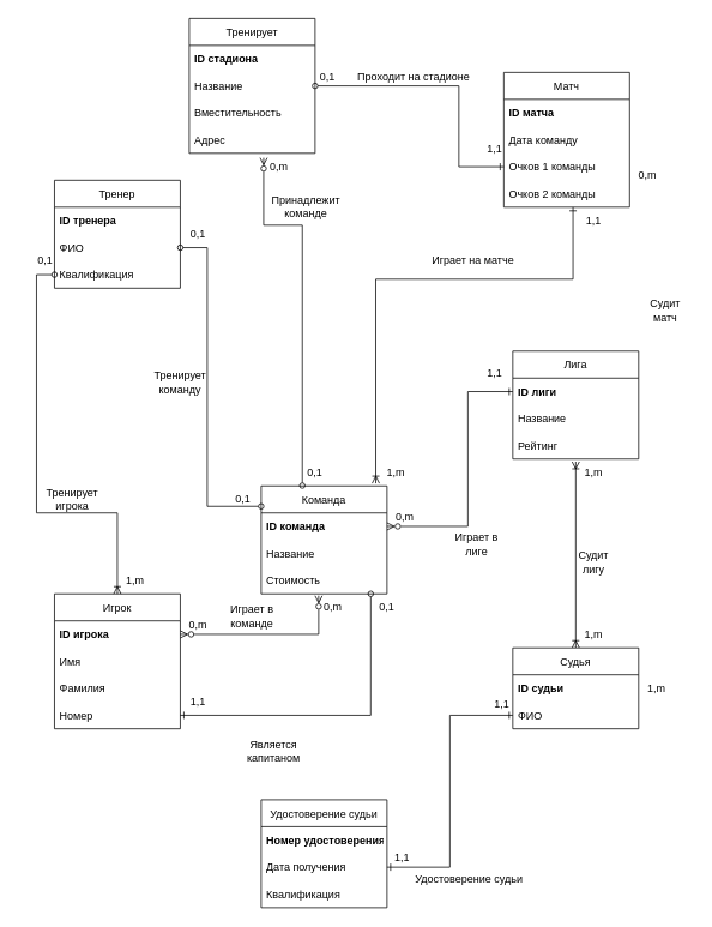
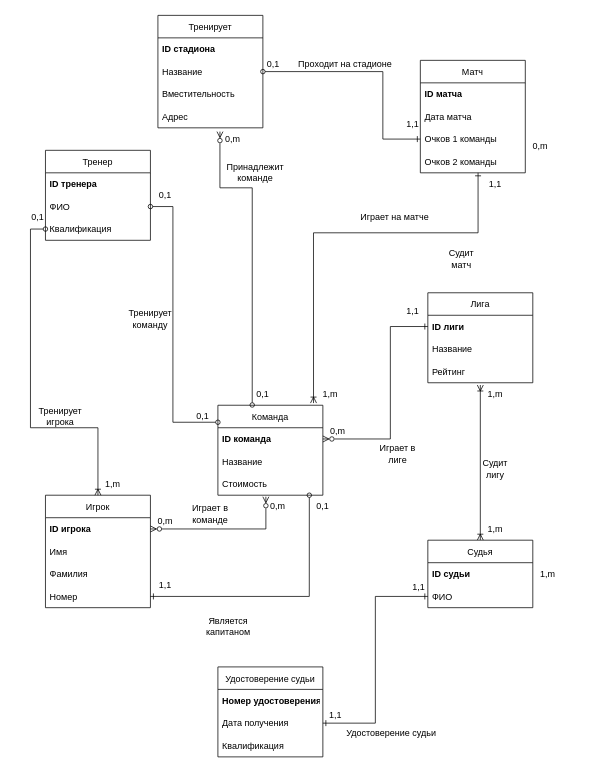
  <mxCell id="0" />
  <mxCell id="1" parent="0" />
  <mxCell id="2" style="edgeStyle=orthogonalEdgeStyle;rounded=0;orthogonalLoop=1;jettySize=auto;html=1;startArrow=ERzeroToMany;startFill=0;endArrow=ERzeroToMany;endFill=0;exitX=1;exitY=0.5;exitDx=0;exitDy=0;entryX=0.457;entryY=1.067;entryDx=0;entryDy=0;entryPerimeter=0;" parent="1" source="4" edge="1" target="11"><mxGeometry relative="1" as="geometry"><mxPoint x="360" y="695" as="targetPoint" /><Array as="points"><mxPoint x="354" y="705" /></Array></mxGeometry></mxCell>
  <mxCell id="3" value="Игрок" style="swimlane;fontStyle=0;childLayout=stackLayout;horizontal=1;startSize=30;horizontalStack=0;resizeParent=1;resizeParentMax=0;resizeLast=0;collapsible=1;marginBottom=0;" parent="1" vertex="1"><mxGeometry x="60" y="660" width="140" height="150" as="geometry"><mxRectangle x="80" y="680" width="60" height="30" as="alternateBounds" /></mxGeometry></mxCell>
  <mxCell id="4" value="ID игрока" style="text;strokeColor=none;fillColor=none;align=left;verticalAlign=middle;spacingLeft=4;spacingRight=4;overflow=hidden;points=[[0,0.5],[1,0.5]];portConstraint=eastwest;rotatable=0;fontStyle=1" parent="3" vertex="1"><mxGeometry y="30" width="140" height="30" as="geometry" /></mxCell>
  <mxCell id="5" value="Имя" style="text;strokeColor=none;fillColor=none;align=left;verticalAlign=middle;spacingLeft=4;spacingRight=4;overflow=hidden;points=[[0,0.5],[1,0.5]];portConstraint=eastwest;rotatable=0;" parent="3" vertex="1"><mxGeometry y="60" width="140" height="30" as="geometry" /></mxCell>
  <mxCell id="6" value="Фамилия" style="text;strokeColor=none;fillColor=none;align=left;verticalAlign=middle;spacingLeft=4;spacingRight=4;overflow=hidden;points=[[0,0.5],[1,0.5]];portConstraint=eastwest;rotatable=0;" parent="3" vertex="1"><mxGeometry y="90" width="140" height="30" as="geometry" /></mxCell>
  <mxCell id="7" value="Номер" style="text;strokeColor=none;fillColor=none;align=left;verticalAlign=middle;spacingLeft=4;spacingRight=4;overflow=hidden;points=[[0,0.5],[1,0.5]];portConstraint=eastwest;rotatable=0;" parent="3" vertex="1"><mxGeometry y="120" width="140" height="30" as="geometry" /></mxCell>
  <mxCell id="8" value="Команда" style="swimlane;fontStyle=0;childLayout=stackLayout;horizontal=1;startSize=30;horizontalStack=0;resizeParent=1;resizeParentMax=0;resizeLast=0;collapsible=1;marginBottom=0;" parent="1" vertex="1"><mxGeometry x="290" y="540" width="140" height="120" as="geometry" /></mxCell>
  <mxCell id="9" value="ID команда" style="text;strokeColor=none;fillColor=none;align=left;verticalAlign=middle;spacingLeft=4;spacingRight=4;overflow=hidden;points=[[0,0.5],[1,0.5]];portConstraint=eastwest;rotatable=0;fontStyle=1" parent="8" vertex="1"><mxGeometry y="30" width="140" height="30" as="geometry" /></mxCell>
  <mxCell id="10" value="Название" style="text;strokeColor=none;fillColor=none;align=left;verticalAlign=middle;spacingLeft=4;spacingRight=4;overflow=hidden;points=[[0,0.5],[1,0.5]];portConstraint=eastwest;rotatable=0;" parent="8" vertex="1"><mxGeometry y="60" width="140" height="30" as="geometry" /></mxCell>
  <mxCell id="11" value="Стоимость" style="text;strokeColor=none;fillColor=none;align=left;verticalAlign=middle;spacingLeft=4;spacingRight=4;overflow=hidden;points=[[0,0.5],[1,0.5]];portConstraint=eastwest;rotatable=0;" vertex="1" parent="8"><mxGeometry y="90" width="140" height="30" as="geometry" /></mxCell>
  <mxCell id="12" value="Лига" style="swimlane;fontStyle=0;childLayout=stackLayout;horizontal=1;startSize=30;horizontalStack=0;resizeParent=1;resizeParentMax=0;resizeLast=0;collapsible=1;marginBottom=0;" parent="1" vertex="1"><mxGeometry x="570" y="390" width="140" height="120" as="geometry" /></mxCell>
  <mxCell id="13" value="ID лиги" style="text;strokeColor=none;fillColor=none;align=left;verticalAlign=middle;spacingLeft=4;spacingRight=4;overflow=hidden;points=[[0,0.5],[1,0.5]];portConstraint=eastwest;rotatable=0;fontStyle=1" parent="12" vertex="1"><mxGeometry y="30" width="140" height="30" as="geometry" /></mxCell>
  <mxCell id="14" value="Название" style="text;strokeColor=none;fillColor=none;align=left;verticalAlign=middle;spacingLeft=4;spacingRight=4;overflow=hidden;points=[[0,0.5],[1,0.5]];portConstraint=eastwest;rotatable=0;" parent="12" vertex="1"><mxGeometry y="60" width="140" height="30" as="geometry" /></mxCell>
  <mxCell id="15" value="Рейтинг" style="text;strokeColor=none;fillColor=none;align=left;verticalAlign=middle;spacingLeft=4;spacingRight=4;overflow=hidden;points=[[0,0.5],[1,0.5]];portConstraint=eastwest;rotatable=0;" parent="12" vertex="1"><mxGeometry y="90" width="140" height="30" as="geometry" /></mxCell>
  <mxCell id="16" value="Матч" style="swimlane;fontStyle=0;childLayout=stackLayout;horizontal=1;startSize=30;horizontalStack=0;resizeParent=1;resizeParentMax=0;resizeLast=0;collapsible=1;marginBottom=0;" parent="1" vertex="1"><mxGeometry x="560" y="80" width="140" height="150" as="geometry" /></mxCell>
  <mxCell id="17" value="ID матча" style="text;strokeColor=none;fillColor=none;align=left;verticalAlign=middle;spacingLeft=4;spacingRight=4;overflow=hidden;points=[[0,0.5],[1,0.5]];portConstraint=eastwest;rotatable=0;fontStyle=1" parent="16" vertex="1"><mxGeometry y="30" width="140" height="30" as="geometry" /></mxCell>
- <mxCell id="18" value="Дата команду" style="text;strokeColor=none;fillColor=none;align=left;verticalAlign=middle;spacingLeft=4;spacingRight=4;overflow=hidden;points=[[0,0.5],[1,0.5]];portConstraint=eastwest;rotatable=0;" vertex="1" parent="16"><mxGeometry y="60" width="140" height="30" as="geometry" /></mxCell>
+ <mxCell id="18" value="Дата матча" style="text;strokeColor=none;fillColor=none;align=left;verticalAlign=middle;spacingLeft=4;spacingRight=4;overflow=hidden;points=[[0,0.5],[1,0.5]];portConstraint=eastwest;rotatable=0;" vertex="1" parent="16"><mxGeometry y="60" width="140" height="30" as="geometry" /></mxCell>
  <mxCell id="19" value="Очков 1 команды" style="text;strokeColor=none;fillColor=none;align=left;verticalAlign=middle;spacingLeft=4;spacingRight=4;overflow=hidden;points=[[0,0.5],[1,0.5]];portConstraint=eastwest;rotatable=0;" parent="16" vertex="1"><mxGeometry y="90" width="140" height="30" as="geometry" /></mxCell>
  <mxCell id="20" value="Очков 2 команды" style="text;strokeColor=none;fillColor=none;align=left;verticalAlign=middle;spacingLeft=4;spacingRight=4;overflow=hidden;points=[[0,0.5],[1,0.5]];portConstraint=eastwest;rotatable=0;" parent="16" vertex="1"><mxGeometry y="120" width="140" height="30" as="geometry" /></mxCell>
  <mxCell id="21" value="Тренирует" style="swimlane;fontStyle=0;childLayout=stackLayout;horizontal=1;startSize=30;horizontalStack=0;resizeParent=1;resizeParentMax=0;resizeLast=0;collapsible=1;marginBottom=0;" parent="1" vertex="1"><mxGeometry x="210" y="20" width="140" height="150" as="geometry" /></mxCell>
  <mxCell id="22" value="ID стадиона" style="text;strokeColor=none;fillColor=none;align=left;verticalAlign=middle;spacingLeft=4;spacingRight=4;overflow=hidden;points=[[0,0.5],[1,0.5]];portConstraint=eastwest;rotatable=0;fontStyle=1" parent="21" vertex="1"><mxGeometry y="30" width="140" height="30" as="geometry" /></mxCell>
  <mxCell id="23" value="Название" style="text;strokeColor=none;fillColor=none;align=left;verticalAlign=middle;spacingLeft=4;spacingRight=4;overflow=hidden;points=[[0,0.5],[1,0.5]];portConstraint=eastwest;rotatable=0;" parent="21" vertex="1"><mxGeometry y="60" width="140" height="30" as="geometry" /></mxCell>
  <mxCell id="24" value="Вместительность" style="text;strokeColor=none;fillColor=none;align=left;verticalAlign=middle;spacingLeft=4;spacingRight=4;overflow=hidden;points=[[0,0.5],[1,0.5]];portConstraint=eastwest;rotatable=0;" parent="21" vertex="1"><mxGeometry y="90" width="140" height="30" as="geometry" /></mxCell>
  <mxCell id="25" value="Адрес" style="text;strokeColor=none;fillColor=none;align=left;verticalAlign=middle;spacingLeft=4;spacingRight=4;overflow=hidden;points=[[0,0.5],[1,0.5]];portConstraint=eastwest;rotatable=0;" parent="21" vertex="1"><mxGeometry y="120" width="140" height="30" as="geometry" /></mxCell>
  <mxCell id="26" style="edgeStyle=orthogonalEdgeStyle;rounded=0;orthogonalLoop=1;jettySize=auto;html=1;entryX=0;entryY=0.5;entryDx=0;entryDy=0;startArrow=ERzeroToMany;startFill=0;endArrow=ERone;endFill=0;" parent="1" source="9" target="13" edge="1"><mxGeometry relative="1" as="geometry"><Array as="points"><mxPoint x="520" y="585" /><mxPoint x="520" y="435" /></Array></mxGeometry></mxCell>
  <mxCell id="27" style="edgeStyle=orthogonalEdgeStyle;rounded=0;orthogonalLoop=1;jettySize=auto;html=1;startArrow=ERoneToMany;startFill=0;endArrow=ERone;endFill=0;exitX=0.911;exitY=-0.024;exitDx=0;exitDy=0;exitPerimeter=0;entryX=0.55;entryY=1;entryDx=0;entryDy=0;entryPerimeter=0;" parent="1" source="8" target="20" edge="1"><mxGeometry relative="1" as="geometry"><mxPoint x="440" y="270" as="sourcePoint" /><mxPoint x="666" y="140" as="targetPoint" /><Array as="points"><mxPoint x="418" y="310" /><mxPoint x="637" y="310" /></Array></mxGeometry></mxCell>
  <mxCell id="28" style="edgeStyle=orthogonalEdgeStyle;rounded=0;orthogonalLoop=1;jettySize=auto;html=1;startArrow=oval;startFill=0;endArrow=ERone;endFill=0;" parent="1" source="23" target="19" edge="1"><mxGeometry relative="1" as="geometry"><Array as="points"><mxPoint x="510" y="95" /><mxPoint x="510" y="185" /></Array></mxGeometry></mxCell>
  <mxCell id="29" style="edgeStyle=orthogonalEdgeStyle;rounded=0;orthogonalLoop=1;jettySize=auto;html=1;startArrow=ERzeroToMany;startFill=0;endArrow=oval;endFill=0;entryX=0.327;entryY=-0.003;entryDx=0;entryDy=0;entryPerimeter=0;exitX=0.591;exitY=1.167;exitDx=0;exitDy=0;exitPerimeter=0;" parent="1" source="25" target="8" edge="1"><mxGeometry relative="1" as="geometry"><mxPoint x="413" y="270" as="targetPoint" /><Array as="points"><mxPoint x="293" y="250" /><mxPoint x="336" y="250" /></Array><mxPoint x="310" y="200" as="sourcePoint" /></mxGeometry></mxCell>
  <mxCell id="30" style="edgeStyle=orthogonalEdgeStyle;rounded=0;orthogonalLoop=1;jettySize=auto;html=1;startArrow=oval;startFill=0;endArrow=ERoneToMany;endFill=0;entryX=0.5;entryY=0;entryDx=0;entryDy=0;" parent="1" source="34" target="3" edge="1"><mxGeometry relative="1" as="geometry"><mxPoint x="110" y="650" as="targetPoint" /><mxPoint x="130" y="340" as="sourcePoint" /><Array as="points"><mxPoint x="40" y="305" /><mxPoint x="40" y="570" /><mxPoint x="130" y="570" /></Array></mxGeometry></mxCell>
  <mxCell id="31" value="Тренер" style="swimlane;fontStyle=0;childLayout=stackLayout;horizontal=1;startSize=30;horizontalStack=0;resizeParent=1;resizeParentMax=0;resizeLast=0;collapsible=1;marginBottom=0;" parent="1" vertex="1"><mxGeometry x="60" y="200" width="140" height="120" as="geometry" /></mxCell>
  <mxCell id="32" value="ID тренера" style="text;strokeColor=none;fillColor=none;align=left;verticalAlign=middle;spacingLeft=4;spacingRight=4;overflow=hidden;points=[[0,0.5],[1,0.5]];portConstraint=eastwest;rotatable=0;fontStyle=1" parent="31" vertex="1"><mxGeometry y="30" width="140" height="30" as="geometry" /></mxCell>
  <mxCell id="33" value="ФИО" style="text;strokeColor=none;fillColor=none;align=left;verticalAlign=middle;spacingLeft=4;spacingRight=4;overflow=hidden;points=[[0,0.5],[1,0.5]];portConstraint=eastwest;rotatable=0;" parent="31" vertex="1"><mxGeometry y="60" width="140" height="30" as="geometry" /></mxCell>
  <mxCell id="34" value="Квалификация" style="text;strokeColor=none;fillColor=none;align=left;verticalAlign=middle;spacingLeft=4;spacingRight=4;overflow=hidden;points=[[0,0.5],[1,0.5]];portConstraint=eastwest;rotatable=0;" parent="31" vertex="1"><mxGeometry y="90" width="140" height="30" as="geometry" /></mxCell>
  <mxCell id="35" style="edgeStyle=orthogonalEdgeStyle;rounded=0;orthogonalLoop=1;jettySize=auto;html=1;startArrow=ERoneToMany;startFill=0;endArrow=ERoneToMany;endFill=0;" edge="1" parent="1"><mxGeometry relative="1" as="geometry"><mxPoint x="640" y="720" as="sourcePoint" /><mxPoint x="640" y="513" as="targetPoint" /><Array as="points"><mxPoint x="640" y="513" /></Array></mxGeometry></mxCell>
  <mxCell id="36" value="Судья" style="swimlane;fontStyle=0;childLayout=stackLayout;horizontal=1;startSize=30;horizontalStack=0;resizeParent=1;resizeParentMax=0;resizeLast=0;collapsible=1;marginBottom=0;" vertex="1" parent="1"><mxGeometry x="570" y="720" width="140" height="90" as="geometry" /></mxCell>
  <mxCell id="37" value="ID судьи" style="text;strokeColor=none;fillColor=none;align=left;verticalAlign=middle;spacingLeft=4;spacingRight=4;overflow=hidden;points=[[0,0.5],[1,0.5]];portConstraint=eastwest;rotatable=0;fontStyle=1" vertex="1" parent="36"><mxGeometry y="30" width="140" height="30" as="geometry" /></mxCell>
  <mxCell id="38" value="ФИО" style="text;strokeColor=none;fillColor=none;align=left;verticalAlign=middle;spacingLeft=4;spacingRight=4;overflow=hidden;points=[[0,0.5],[1,0.5]];portConstraint=eastwest;rotatable=0;" vertex="1" parent="36"><mxGeometry y="60" width="140" height="30" as="geometry" /></mxCell>
  <mxCell id="39" style="edgeStyle=orthogonalEdgeStyle;rounded=0;orthogonalLoop=1;jettySize=auto;html=1;entryX=0.871;entryY=1;entryDx=0;entryDy=0;startArrow=ERone;startFill=0;endArrow=oval;endFill=0;entryPerimeter=0;exitX=1;exitY=0.5;exitDx=0;exitDy=0;" edge="1" parent="1" source="7" target="11"><mxGeometry relative="1" as="geometry"><Array as="points"><mxPoint x="412" y="795" /></Array></mxGeometry></mxCell>
  <mxCell id="40" style="edgeStyle=orthogonalEdgeStyle;rounded=0;orthogonalLoop=1;jettySize=auto;html=1;entryX=0;entryY=0.189;entryDx=0;entryDy=0;entryPerimeter=0;startArrow=oval;startFill=0;endArrow=oval;endFill=0;" edge="1" parent="1" source="33" target="8"><mxGeometry relative="1" as="geometry"><Array as="points"><mxPoint x="230" y="275" /><mxPoint x="230" y="563" /></Array></mxGeometry></mxCell>
  <mxCell id="41" value="0,1" style="text;html=1;strokeColor=none;fillColor=none;align=center;verticalAlign=middle;whiteSpace=wrap;rounded=0;" vertex="1" parent="1"><mxGeometry x="190" y="245" width="60" height="30" as="geometry" /></mxCell>
  <mxCell id="42" value="0,1" style="text;html=1;strokeColor=none;fillColor=none;align=center;verticalAlign=middle;whiteSpace=wrap;rounded=0;" vertex="1" parent="1"><mxGeometry x="400" y="660" width="60" height="30" as="geometry" /></mxCell>
  <mxCell id="43" value="0,1" style="text;html=1;strokeColor=none;fillColor=none;align=center;verticalAlign=middle;whiteSpace=wrap;rounded=0;" vertex="1" parent="1"><mxGeometry x="240" y="540" width="60" height="30" as="geometry" /></mxCell>
  <mxCell id="44" value="0,1" style="text;html=1;strokeColor=none;fillColor=none;align=center;verticalAlign=middle;whiteSpace=wrap;rounded=0;" vertex="1" parent="1"><mxGeometry x="20" y="275" width="60" height="30" as="geometry" /></mxCell>
  <mxCell id="45" value="0,m" style="text;html=1;strokeColor=none;fillColor=none;align=center;verticalAlign=middle;whiteSpace=wrap;rounded=0;" vertex="1" parent="1"><mxGeometry x="420" y="560" width="60" height="30" as="geometry" /></mxCell>
  <mxCell id="46" value="0,m" style="text;html=1;strokeColor=none;fillColor=none;align=center;verticalAlign=middle;whiteSpace=wrap;rounded=0;" vertex="1" parent="1"><mxGeometry x="340" y="660" width="60" height="30" as="geometry" /></mxCell>
  <mxCell id="47" value="0,m" style="text;html=1;strokeColor=none;fillColor=none;align=center;verticalAlign=middle;whiteSpace=wrap;rounded=0;" vertex="1" parent="1"><mxGeometry x="190" y="680" width="60" height="30" as="geometry" /></mxCell>
  <mxCell id="48" value="0,m" style="text;html=1;strokeColor=none;fillColor=none;align=center;verticalAlign=middle;whiteSpace=wrap;rounded=0;" vertex="1" parent="1"><mxGeometry x="280" y="170" width="60" height="30" as="geometry" /></mxCell>
  <mxCell id="49" value="0,m" style="text;html=1;strokeColor=none;fillColor=none;align=center;verticalAlign=middle;whiteSpace=wrap;rounded=0;" vertex="1" parent="1"><mxGeometry x="690" y="180" width="60" height="30" as="geometry" /></mxCell>
  <mxCell id="50" value="0,1" style="text;html=1;strokeColor=none;fillColor=none;align=center;verticalAlign=middle;whiteSpace=wrap;rounded=0;" vertex="1" parent="1"><mxGeometry x="320" y="510" width="60" height="30" as="geometry" /></mxCell>
  <mxCell id="51" value="0,1" style="text;html=1;strokeColor=none;fillColor=none;align=center;verticalAlign=middle;whiteSpace=wrap;rounded=0;" vertex="1" parent="1"><mxGeometry x="334" y="70" width="60" height="30" as="geometry" /></mxCell>
  <mxCell id="52" value="1,1" style="text;html=1;strokeColor=none;fillColor=none;align=center;verticalAlign=middle;whiteSpace=wrap;rounded=0;" vertex="1" parent="1"><mxGeometry x="520" y="150" width="60" height="30" as="geometry" /></mxCell>
  <mxCell id="53" value="1,1" style="text;html=1;strokeColor=none;fillColor=none;align=center;verticalAlign=middle;whiteSpace=wrap;rounded=0;" vertex="1" parent="1"><mxGeometry x="190" y="765" width="60" height="30" as="geometry" /></mxCell>
  <mxCell id="54" value="1,1" style="text;html=1;strokeColor=none;fillColor=none;align=center;verticalAlign=middle;whiteSpace=wrap;rounded=0;" vertex="1" parent="1"><mxGeometry x="630" y="230" width="60" height="30" as="geometry" /></mxCell>
  <mxCell id="55" value="1,1" style="text;html=1;strokeColor=none;fillColor=none;align=center;verticalAlign=middle;whiteSpace=wrap;rounded=0;" vertex="1" parent="1"><mxGeometry x="520" y="400" width="60" height="30" as="geometry" /></mxCell>
  <mxCell id="56" value="1,m" style="text;html=1;strokeColor=none;fillColor=none;align=center;verticalAlign=middle;whiteSpace=wrap;rounded=0;" vertex="1" parent="1"><mxGeometry x="120" y="630" width="60" height="30" as="geometry" /></mxCell>
  <mxCell id="57" value="1,m" style="text;html=1;strokeColor=none;fillColor=none;align=center;verticalAlign=middle;whiteSpace=wrap;rounded=0;" vertex="1" parent="1"><mxGeometry x="410" y="510" width="60" height="30" as="geometry" /></mxCell>
  <mxCell id="58" value="1,m" style="text;html=1;strokeColor=none;fillColor=none;align=center;verticalAlign=middle;whiteSpace=wrap;rounded=0;" vertex="1" parent="1"><mxGeometry x="630" y="510" width="60" height="30" as="geometry" /></mxCell>
  <mxCell id="59" value="1,m" style="text;html=1;strokeColor=none;fillColor=none;align=center;verticalAlign=middle;whiteSpace=wrap;rounded=0;" vertex="1" parent="1"><mxGeometry x="630" y="690" width="60" height="30" as="geometry" /></mxCell>
  <mxCell id="60" value="1,m" style="text;html=1;strokeColor=none;fillColor=none;align=center;verticalAlign=middle;whiteSpace=wrap;rounded=0;" vertex="1" parent="1"><mxGeometry x="700" y="750" width="60" height="30" as="geometry" /></mxCell>
  <mxCell id="61" value="Тренирует игрока" style="text;html=1;strokeColor=none;fillColor=none;align=center;verticalAlign=middle;whiteSpace=wrap;rounded=0;" vertex="1" parent="1"><mxGeometry x="50" y="540" width="60" height="30" as="geometry" /></mxCell>
  <mxCell id="62" value="Тренирует команду" style="text;html=1;strokeColor=none;fillColor=none;align=center;verticalAlign=middle;whiteSpace=wrap;rounded=0;" vertex="1" parent="1"><mxGeometry x="170" y="410" width="60" height="30" as="geometry" /></mxCell>
  <mxCell id="63" value="Играет в команде" style="text;html=1;strokeColor=none;fillColor=none;align=center;verticalAlign=middle;whiteSpace=wrap;rounded=0;" vertex="1" parent="1"><mxGeometry x="250" y="670" width="60" height="30" as="geometry" /></mxCell>
  <mxCell id="64" value="Является капитаном" style="text;html=1;strokeColor=none;fillColor=none;align=center;verticalAlign=middle;whiteSpace=wrap;rounded=0;" vertex="1" parent="1"><mxGeometry x="274" y="820" width="60" height="30" as="geometry" /></mxCell>
  <mxCell id="65" value="Судит лигу" style="text;html=1;strokeColor=none;fillColor=none;align=center;verticalAlign=middle;whiteSpace=wrap;rounded=0;" vertex="1" parent="1"><mxGeometry x="630" y="610" width="60" height="30" as="geometry" /></mxCell>
- <mxCell id="66" value="Судит матч" style="text;html=1;strokeColor=none;fillColor=none;align=center;verticalAlign=middle;whiteSpace=wrap;rounded=0;" vertex="1" parent="1"><mxGeometry x="710" y="330" width="60" height="30" as="geometry" /></mxCell>
+ <mxCell id="66" value="Судит матч" style="text;html=1;strokeColor=none;fillColor=none;align=center;verticalAlign=middle;whiteSpace=wrap;rounded=0;" vertex="1" parent="1"><mxGeometry x="585" y="330" width="60" height="30" as="geometry" /></mxCell>
  <mxCell id="67" value="Принадлежит команде" style="text;html=1;strokeColor=none;fillColor=none;align=center;verticalAlign=middle;whiteSpace=wrap;rounded=0;" vertex="1" parent="1"><mxGeometry x="310" y="215" width="60" height="30" as="geometry" /></mxCell>
  <mxCell id="68" value="Играет на матче" style="text;html=1;strokeColor=none;fillColor=none;align=center;verticalAlign=middle;whiteSpace=wrap;rounded=0;" vertex="1" parent="1"><mxGeometry x="421" y="275" width="210" height="30" as="geometry" /></mxCell>
  <mxCell id="69" value="Проходит на стадионе" style="text;html=1;strokeColor=none;fillColor=none;align=center;verticalAlign=middle;whiteSpace=wrap;rounded=0;" vertex="1" parent="1"><mxGeometry x="380" y="70" width="160" height="30" as="geometry" /></mxCell>
  <mxCell id="70" value="Играет в лиге" style="text;html=1;strokeColor=none;fillColor=none;align=center;verticalAlign=middle;whiteSpace=wrap;rounded=0;" vertex="1" parent="1"><mxGeometry x="500" y="590" width="60" height="30" as="geometry" /></mxCell>
  <mxCell id="71" value="Удостоверение судьи" style="swimlane;fontStyle=0;childLayout=stackLayout;horizontal=1;startSize=30;horizontalStack=0;resizeParent=1;resizeParentMax=0;resizeLast=0;collapsible=1;marginBottom=0;" vertex="1" parent="1"><mxGeometry x="290" y="889" width="140" height="120" as="geometry" /></mxCell>
  <mxCell id="72" value="Номер удостоверения" style="text;strokeColor=none;fillColor=none;align=left;verticalAlign=middle;spacingLeft=4;spacingRight=4;overflow=hidden;points=[[0,0.5],[1,0.5]];portConstraint=eastwest;rotatable=0;fontStyle=1" vertex="1" parent="71"><mxGeometry y="30" width="140" height="30" as="geometry" /></mxCell>
  <mxCell id="73" value="Дата получения" style="text;strokeColor=none;fillColor=none;align=left;verticalAlign=middle;spacingLeft=4;spacingRight=4;overflow=hidden;points=[[0,0.5],[1,0.5]];portConstraint=eastwest;rotatable=0;" vertex="1" parent="71"><mxGeometry y="60" width="140" height="30" as="geometry" /></mxCell>
  <mxCell id="74" value="Квалификация" style="text;strokeColor=none;fillColor=none;align=left;verticalAlign=middle;spacingLeft=4;spacingRight=4;overflow=hidden;points=[[0,0.5],[1,0.5]];portConstraint=eastwest;rotatable=0;" vertex="1" parent="71"><mxGeometry y="90" width="140" height="30" as="geometry" /></mxCell>
  <mxCell id="75" style="edgeStyle=orthogonalEdgeStyle;rounded=0;orthogonalLoop=1;jettySize=auto;html=1;entryX=0;entryY=0.5;entryDx=0;entryDy=0;startArrow=ERone;startFill=0;endArrow=ERone;endFill=0;" edge="1" parent="1" source="73" target="38"><mxGeometry relative="1" as="geometry" /></mxCell>
  <mxCell id="76" value="Удостоверение судьи" style="text;html=1;strokeColor=none;fillColor=none;align=center;verticalAlign=middle;whiteSpace=wrap;rounded=0;" vertex="1" parent="1"><mxGeometry x="455" y="962" width="133" height="30" as="geometry" /></mxCell>
  <mxCell id="77" value="1,1" style="text;html=1;strokeColor=none;fillColor=none;align=center;verticalAlign=middle;whiteSpace=wrap;rounded=0;" vertex="1" parent="1"><mxGeometry x="417" y="938" width="60" height="30" as="geometry" /></mxCell>
  <mxCell id="78" value="1,1" style="text;html=1;strokeColor=none;fillColor=none;align=center;verticalAlign=middle;whiteSpace=wrap;rounded=0;" vertex="1" parent="1"><mxGeometry x="528" y="768" width="60" height="30" as="geometry" /></mxCell>
